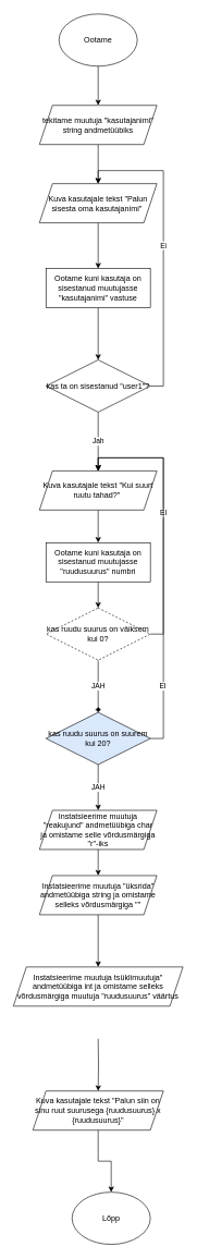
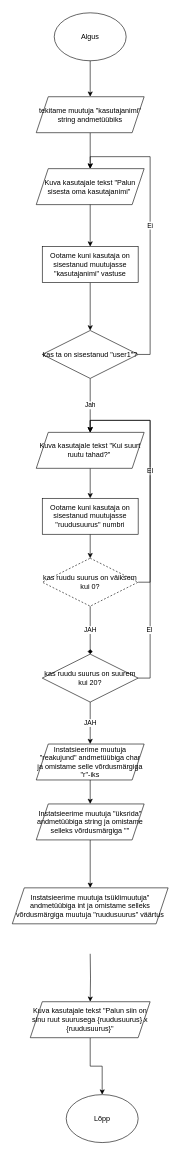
  <mxCell id="0" />
  <mxCell id="1" parent="0" />
  <mxCell id="2" value="JAH" style="edgeStyle=orthogonalEdgeStyle;rounded=0;orthogonalLoop=1;jettySize=auto;html=1;endArrow=diamond;" edge="1" parent="1" source="4" target="8"><mxGeometry relative="1" as="geometry" /></mxCell>
  <mxCell id="3" value="EI" style="edgeStyle=orthogonalEdgeStyle;rounded=0;orthogonalLoop=1;jettySize=auto;html=1;exitX=1;exitY=0.5;exitDx=0;exitDy=0;entryX=0.5;entryY=0;entryDx=0;entryDy=0;" edge="1" parent="1" source="4" target="16"><mxGeometry relative="1" as="geometry" /></mxCell>
  <mxCell id="4" value="kas ruudu suurus on väiksem kui 0?" style="rhombus;whiteSpace=wrap;html=1;dashed=1;" vertex="1" parent="1"><mxGeometry x="70" y="930" width="160" height="80" as="geometry" /></mxCell>
  <mxCell id="5" value="" style="edgeStyle=orthogonalEdgeStyle;rounded=0;orthogonalLoop=1;jettySize=auto;html=1;exitX=1;exitY=0.5;exitDx=0;exitDy=0;entryX=0.5;entryY=0;entryDx=0;entryDy=0;" edge="1" parent="1" source="8" target="16"><mxGeometry relative="1" as="geometry" /></mxCell>
  <mxCell id="6" value="EI" style="edgeLabel;html=1;align=center;verticalAlign=middle;resizable=0;points=[];" vertex="1" connectable="0" parent="5"><mxGeometry x="-0.647" y="2" relative="1" as="geometry"><mxPoint as="offset" /></mxGeometry></mxCell>
  <mxCell id="7" value="JAH" style="edgeStyle=orthogonalEdgeStyle;rounded=0;orthogonalLoop=1;jettySize=auto;html=1;" edge="1" parent="1" source="8" target="29"><mxGeometry relative="1" as="geometry" /></mxCell>
- <mxCell id="8" value="kas ruudu suurus on suurem kui 20?" style="rhombus;whiteSpace=wrap;html=1;fillColor=#dae8fc;" vertex="1" parent="1"><mxGeometry x="70" y="1090" width="160" height="80" as="geometry" /></mxCell>
+ <mxCell id="8" value="kas ruudu suurus on suurem kui 20?" style="rhombus;whiteSpace=wrap;html=1;" vertex="1" parent="1"><mxGeometry x="70" y="1090" width="160" height="80" as="geometry" /></mxCell>
  <mxCell id="9" value="" style="edgeStyle=orthogonalEdgeStyle;rounded=0;orthogonalLoop=1;jettySize=auto;html=1;" edge="1" parent="1" target="18"><mxGeometry relative="1" as="geometry"><mxPoint x="150" y="1590" as="sourcePoint" /></mxGeometry></mxCell>
  <mxCell id="10" value="" style="edgeStyle=orthogonalEdgeStyle;rounded=0;orthogonalLoop=1;jettySize=auto;html=1;" edge="1" parent="1" source="25" target="14"><mxGeometry relative="1" as="geometry" /></mxCell>
  <mxCell id="11" value="Kuva kasutajale tekst &quot;Palun sisesta oma kasutajanimi&quot;&amp;nbsp;" style="shape=parallelogram;perimeter=parallelogramPerimeter;whiteSpace=wrap;html=1;fixedSize=1;" vertex="1" parent="1"><mxGeometry x="60" y="280" width="180" height="60" as="geometry" /></mxCell>
  <mxCell id="12" value="Ei" style="edgeStyle=orthogonalEdgeStyle;rounded=0;orthogonalLoop=1;jettySize=auto;html=1;exitX=1;exitY=0.5;exitDx=0;exitDy=0;entryX=0.5;entryY=0;entryDx=0;entryDy=0;" edge="1" parent="1" source="14" target="11"><mxGeometry relative="1" as="geometry" /></mxCell>
  <mxCell id="13" value="Jah" style="edgeStyle=orthogonalEdgeStyle;rounded=0;orthogonalLoop=1;jettySize=auto;html=1;" edge="1" parent="1" source="14" target="16"><mxGeometry relative="1" as="geometry" /></mxCell>
  <mxCell id="14" value="kas ta on sisestanud &quot;user1&quot;?" style="rhombus;whiteSpace=wrap;html=1;" vertex="1" parent="1"><mxGeometry x="70" y="550" width="160" height="80" as="geometry" /></mxCell>
  <mxCell id="15" value="" style="edgeStyle=orthogonalEdgeStyle;rounded=0;orthogonalLoop=1;jettySize=auto;html=1;" edge="1" parent="1" source="16" target="23"><mxGeometry relative="1" as="geometry" /></mxCell>
  <mxCell id="16" value="Kuva kasutajale tekst &quot;Kui suurt ruutu tahad?&quot;&amp;nbsp;" style="shape=parallelogram;perimeter=parallelogramPerimeter;whiteSpace=wrap;html=1;fixedSize=1;" vertex="1" parent="1"><mxGeometry x="60" y="720" width="180" height="60" as="geometry" /></mxCell>
  <mxCell id="17" value="" style="edgeStyle=orthogonalEdgeStyle;rounded=0;orthogonalLoop=1;jettySize=auto;html=1;" edge="1" parent="1" source="18" target="21"><mxGeometry relative="1" as="geometry" /></mxCell>
  <mxCell id="18" value="Kuva kasutajale tekst &quot;Palun siin on sinu ruut suurusega {ruudusuurus} x {ruudusuurus}&quot;" style="shape=parallelogram;perimeter=parallelogramPerimeter;whiteSpace=wrap;html=1;fixedSize=1;" vertex="1" parent="1"><mxGeometry x="50" y="1670" width="200" height="60" as="geometry" /></mxCell>
  <mxCell id="19" value="" style="edgeStyle=orthogonalEdgeStyle;rounded=0;orthogonalLoop=1;jettySize=auto;html=1;" edge="1" parent="1" source="27" target="11"><mxGeometry relative="1" as="geometry" /></mxCell>
- <mxCell id="20" value="Ootame" style="ellipse;whiteSpace=wrap;html=1;" vertex="1" parent="1"><mxGeometry x="90" y="20" width="120" height="80" as="geometry" /></mxCell>
+ <mxCell id="20" value="Algus" style="ellipse;whiteSpace=wrap;html=1;" vertex="1" parent="1"><mxGeometry x="90" y="20" width="120" height="80" as="geometry" /></mxCell>
  <mxCell id="21" value="Lõpp" style="ellipse;whiteSpace=wrap;html=1;" vertex="1" parent="1"><mxGeometry x="110" y="1825" width="120" height="80" as="geometry" /></mxCell>
  <mxCell id="22" value="" style="edgeStyle=orthogonalEdgeStyle;rounded=0;orthogonalLoop=1;jettySize=auto;html=1;" edge="1" parent="1" source="23" target="4"><mxGeometry relative="1" as="geometry" /></mxCell>
  <mxCell id="23" value="Ootame kuni kasutaja on sisestanud muutujasse &quot;ruudusuurus&quot; numbri" style="rounded=0;whiteSpace=wrap;html=1;" vertex="1" parent="1"><mxGeometry x="70" y="830" width="160" height="60" as="geometry" /></mxCell>
  <mxCell id="24" value="" style="edgeStyle=orthogonalEdgeStyle;rounded=0;orthogonalLoop=1;jettySize=auto;html=1;" edge="1" parent="1" source="11" target="25"><mxGeometry relative="1" as="geometry"><mxPoint x="150" y="340" as="sourcePoint" /><mxPoint x="150" y="550" as="targetPoint" /></mxGeometry></mxCell>
  <mxCell id="25" value="Ootame kuni kasutaja on sisestanud muutujasse &quot;kasutajanimi&quot; vastuse" style="rounded=0;whiteSpace=wrap;html=1;" vertex="1" parent="1"><mxGeometry x="70" y="410" width="160" height="60" as="geometry" /></mxCell>
  <mxCell id="26" value="" style="edgeStyle=orthogonalEdgeStyle;rounded=0;orthogonalLoop=1;jettySize=auto;html=1;" edge="1" parent="1" source="20" target="27"><mxGeometry relative="1" as="geometry"><mxPoint x="150" y="100" as="sourcePoint" /><mxPoint x="150" y="180" as="targetPoint" /></mxGeometry></mxCell>
  <mxCell id="27" value="tekitame muutuja &quot;kasutajanimi&quot; string andmetüübiks" style="shape=parallelogram;perimeter=parallelogramPerimeter;whiteSpace=wrap;html=1;fixedSize=1;" vertex="1" parent="1"><mxGeometry x="60" y="160" width="180" height="60" as="geometry" /></mxCell>
  <mxCell id="28" value="" style="edgeStyle=orthogonalEdgeStyle;rounded=0;orthogonalLoop=1;jettySize=auto;html=1;" edge="1" parent="1" source="29" target="31"><mxGeometry relative="1" as="geometry" /></mxCell>
  <mxCell id="29" value="Instatsieerime muutuja &quot;reakujund&quot; andmetüübiga char ja omistame selle võrdusmärgiga &quot;r&quot;-iks" style="shape=parallelogram;perimeter=parallelogramPerimeter;whiteSpace=wrap;html=1;fixedSize=1;" vertex="1" parent="1"><mxGeometry x="60" y="1240" width="180" height="60" as="geometry" /></mxCell>
  <mxCell id="30" value="" style="edgeStyle=orthogonalEdgeStyle;rounded=0;orthogonalLoop=1;jettySize=auto;html=1;" edge="1" parent="1" source="31" target="32"><mxGeometry relative="1" as="geometry" /></mxCell>
  <mxCell id="31" value="Instatsieerime muutuja &quot;üksrida&quot; andmetüübiga string ja omistame selleks võrdusmärgiga &quot;&quot;" style="shape=parallelogram;perimeter=parallelogramPerimeter;whiteSpace=wrap;html=1;fixedSize=1;" vertex="1" parent="1"><mxGeometry x="60" y="1340" width="180" height="60" as="geometry" /></mxCell>
  <mxCell id="32" value="Instatsieerime muutuja tsüklimuutuja&quot; andmetüübiga int ja omistame selleks võrdusmärgiga muutuja &quot;ruudusuurus&quot; väärtus" style="shape=parallelogram;perimeter=parallelogramPerimeter;whiteSpace=wrap;html=1;fixedSize=1;" vertex="1" parent="1"><mxGeometry x="20" y="1480" width="260" height="60" as="geometry" /></mxCell>
